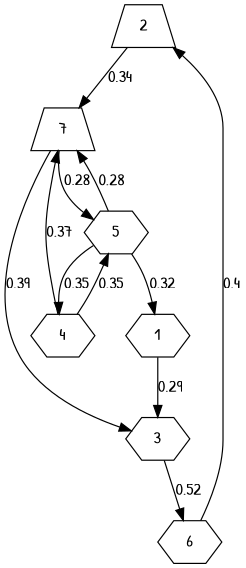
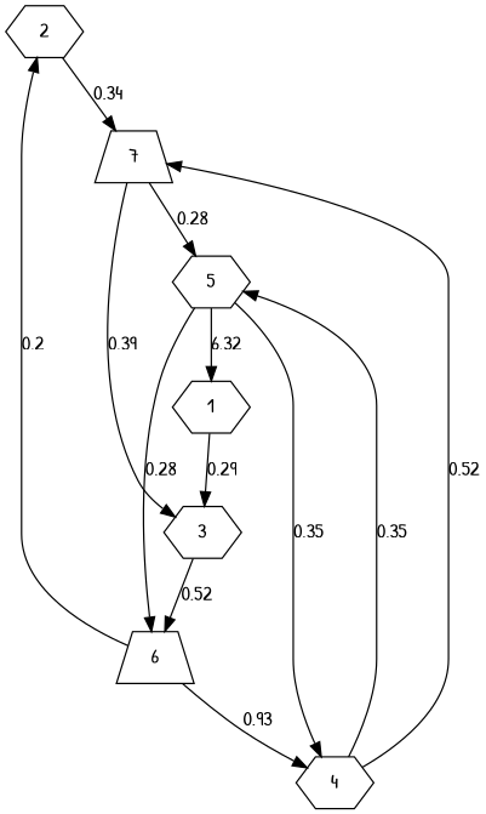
  digraph {
    fontname="Patrick Hand"
    node [fontname="Patrick Hand" shape=hexagon]
    edge [fontname="Patrick Hand"]
-   2 [shape=trapezium]
+   2
    7 [shape=trapezium]
    5
    3
    4
    1
-   6
+   6 [shape=trapezium]
    2 -> 7 [label=0.34]
    7 -> 5 [label=0.28]
    7 -> 3 [label=0.39]
-   5 -> 7 [label=0.28]
+   5 -> 6 [label=0.28]
    5 -> 4 [label=0.35]
-   5 -> 1 [label=0.32]
+   5 -> 1 [label=6.32]
    3 -> 6 [label=0.52]
-   4 -> 7 [label=0.37]
+   4 -> 7 [label=0.52]
    4 -> 5 [label=0.35]
    1 -> 3 [label=0.29]
-   6 -> 2 [label=0.4]
+   6 -> 2 [label=0.2]
+   6 -> 4 [label=0.93]
  }
